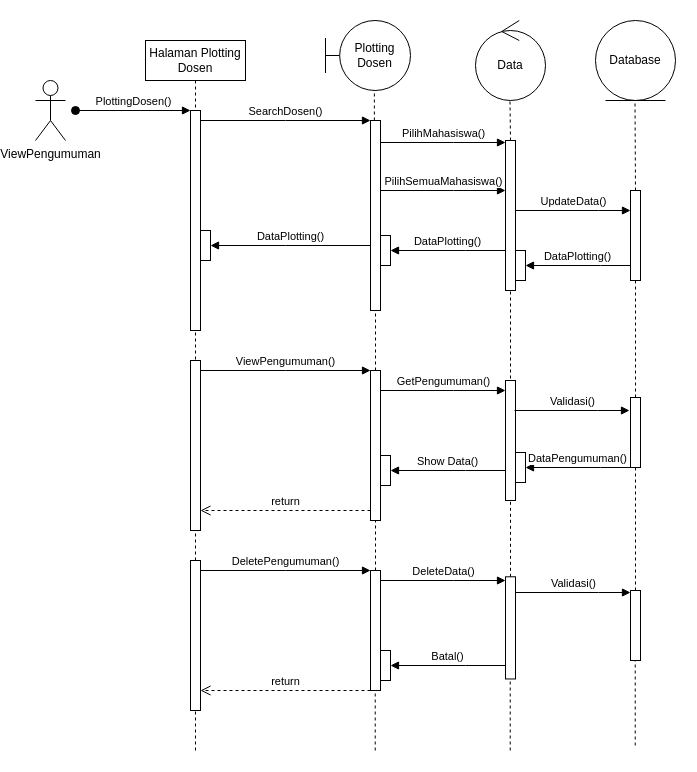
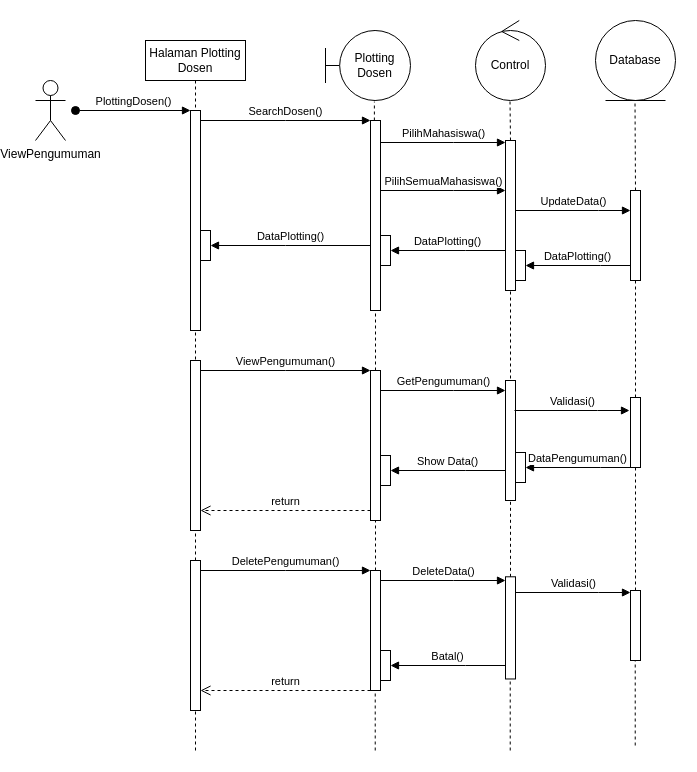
  <mxCell id="0" />
  <mxCell id="1" parent="0" />
  <mxCell id="2" value="Halaman Plotting Dosen" style="shape=umlLifeline;perimeter=lifelinePerimeter;whiteSpace=wrap;html=1;container=0;dropTarget=0;collapsible=0;recursiveResize=0;outlineConnect=0;portConstraint=eastwest;newEdgeStyle={&quot;edgeStyle&quot;:&quot;elbowEdgeStyle&quot;,&quot;elbow&quot;:&quot;vertical&quot;,&quot;curved&quot;:0,&quot;rounded&quot;:0};" parent="1" vertex="1"><mxGeometry x="130" y="40" width="100" height="370" as="geometry" /></mxCell>
  <mxCell id="3" value="" style="html=1;points=[];perimeter=orthogonalPerimeter;outlineConnect=0;targetShapes=umlLifeline;portConstraint=eastwest;newEdgeStyle={&quot;edgeStyle&quot;:&quot;elbowEdgeStyle&quot;,&quot;elbow&quot;:&quot;vertical&quot;,&quot;curved&quot;:0,&quot;rounded&quot;:0};" parent="2" vertex="1"><mxGeometry x="45" y="70" width="10" height="220" as="geometry" /></mxCell>
  <mxCell id="4" value="PlottingDosen()" style="html=1;verticalAlign=bottom;startArrow=oval;endArrow=block;startSize=8;edgeStyle=elbowEdgeStyle;elbow=vertical;curved=0;rounded=0;" parent="2" target="3" edge="1"><mxGeometry relative="1" as="geometry"><mxPoint x="-70" y="70" as="sourcePoint" /></mxGeometry></mxCell>
  <mxCell id="5" value="" style="html=1;points=[[0,0,0,0,5],[0,1,0,0,-5],[1,0,0,0,5],[1,1,0,0,-5]];perimeter=orthogonalPerimeter;outlineConnect=0;targetShapes=umlLifeline;portConstraint=eastwest;newEdgeStyle={&quot;curved&quot;:0,&quot;rounded&quot;:0};" vertex="1" parent="2"><mxGeometry x="55" y="190" width="10" height="30" as="geometry" /></mxCell>
  <mxCell id="6" value="SearchDosen()" style="html=1;verticalAlign=bottom;endArrow=block;edgeStyle=elbowEdgeStyle;elbow=vertical;curved=0;rounded=0;" parent="1" source="3" target="43" edge="1"><mxGeometry relative="1" as="geometry"><mxPoint x="285" y="130" as="sourcePoint" /><Array as="points"><mxPoint x="270" y="120" /></Array></mxGeometry></mxCell>
  <mxCell id="7" value="ViewPengumuman" style="shape=umlActor;verticalLabelPosition=bottom;verticalAlign=top;html=1;outlineConnect=0;" parent="1" vertex="1"><mxGeometry x="20" y="80" width="30" height="60" as="geometry" /></mxCell>
  <mxCell id="8" value="" style="group" parent="1" vertex="1" connectable="0"><mxGeometry x="460" y="20" width="70" height="370" as="geometry" /></mxCell>
- <mxCell id="9" value="Data" style="ellipse;shape=umlControl;whiteSpace=wrap;html=1;" parent="8" vertex="1"><mxGeometry width="70" height="80" as="geometry" /></mxCell>
+ <mxCell id="9" value="Control" style="ellipse;shape=umlControl;whiteSpace=wrap;html=1;" parent="8" vertex="1"><mxGeometry width="70" height="80" as="geometry" /></mxCell>
  <mxCell id="10" value="" style="group" parent="8" vertex="1" connectable="0"><mxGeometry x="30" y="80" width="10" height="290" as="geometry" /></mxCell>
  <mxCell id="11" value="" style="group" parent="10" vertex="1" connectable="0"><mxGeometry y="40" width="10" height="250" as="geometry" /></mxCell>
  <mxCell id="12" value="" style="html=1;points=[[0,0,0,0,5],[0,1,0,0,-5],[1,0,0,0,5],[1,1,0,0,-5]];perimeter=orthogonalPerimeter;outlineConnect=0;targetShapes=umlLifeline;portConstraint=eastwest;newEdgeStyle={&quot;curved&quot;:0,&quot;rounded&quot;:0};" parent="11" vertex="1"><mxGeometry width="10" height="150" as="geometry" /></mxCell>
  <mxCell id="13" value="" style="endArrow=none;dashed=1;html=1;rounded=0;" parent="11" target="12" edge="1"><mxGeometry width="50" height="50" relative="1" as="geometry"><mxPoint x="5" y="250" as="sourcePoint" /><mxPoint x="4.5" y="210" as="targetPoint" /></mxGeometry></mxCell>
  <mxCell id="14" value="" style="endArrow=none;dashed=1;html=1;rounded=0;" parent="10" edge="1"><mxGeometry width="50" height="50" relative="1" as="geometry"><mxPoint x="5" y="40" as="sourcePoint" /><mxPoint x="4.5" as="targetPoint" /></mxGeometry></mxCell>
  <mxCell id="15" value="PilihMahasiswa()" style="html=1;verticalAlign=bottom;endArrow=block;edgeStyle=elbowEdgeStyle;elbow=vertical;curved=0;rounded=0;" parent="1" edge="1"><mxGeometry relative="1" as="geometry"><mxPoint x="365" y="142" as="sourcePoint" /><Array as="points"><mxPoint x="438" y="142" /></Array><mxPoint x="490" y="142" as="targetPoint" /></mxGeometry></mxCell>
  <mxCell id="16" value="UpdateData()" style="html=1;verticalAlign=bottom;endArrow=block;edgeStyle=elbowEdgeStyle;elbow=vertical;curved=0;rounded=0;" parent="1" source="12" target="30" edge="1"><mxGeometry relative="1" as="geometry"><mxPoint x="530" y="210" as="sourcePoint" /><Array as="points"><mxPoint x="583" y="210" /></Array><mxPoint x="630" y="210" as="targetPoint" /></mxGeometry></mxCell>
  <mxCell id="17" value="Database" style="ellipse;shape=umlEntity;whiteSpace=wrap;html=1;" parent="1" vertex="1"><mxGeometry x="580" y="20" width="80" height="80" as="geometry" /></mxCell>
  <mxCell id="18" value="" style="endArrow=none;dashed=1;html=1;rounded=0;" parent="1" edge="1"><mxGeometry width="50" height="50" relative="1" as="geometry"><mxPoint x="620" y="190" as="sourcePoint" /><mxPoint x="619.5" y="100" as="targetPoint" /></mxGeometry></mxCell>
  <mxCell id="19" value="DataPlotting()" style="html=1;verticalAlign=bottom;endArrow=block;edgeStyle=elbowEdgeStyle;elbow=horizontal;curved=0;rounded=0;" parent="1" target="44" edge="1"><mxGeometry relative="1" as="geometry"><mxPoint x="490" y="250" as="sourcePoint" /><Array as="points"><mxPoint x="450" y="250" /></Array><mxPoint x="399.929" y="250" as="targetPoint" /></mxGeometry></mxCell>
  <mxCell id="20" value="" style="html=1;points=[];perimeter=orthogonalPerimeter;outlineConnect=0;targetShapes=umlLifeline;portConstraint=eastwest;newEdgeStyle={&quot;edgeStyle&quot;:&quot;elbowEdgeStyle&quot;,&quot;elbow&quot;:&quot;vertical&quot;,&quot;curved&quot;:0,&quot;rounded&quot;:0};" parent="1" vertex="1"><mxGeometry x="175" y="360" width="10" height="170" as="geometry" /></mxCell>
  <mxCell id="21" value="ViewPengumuman()" style="html=1;verticalAlign=bottom;endArrow=block;edgeStyle=elbowEdgeStyle;elbow=vertical;curved=0;rounded=0;" parent="1" edge="1"><mxGeometry relative="1" as="geometry"><mxPoint x="185" y="370" as="sourcePoint" /><Array as="points"><mxPoint x="270" y="370" /></Array><mxPoint x="355" y="370" as="targetPoint" /></mxGeometry></mxCell>
  <mxCell id="22" value="" style="html=1;points=[];perimeter=orthogonalPerimeter;outlineConnect=0;targetShapes=umlLifeline;portConstraint=eastwest;newEdgeStyle={&quot;edgeStyle&quot;:&quot;elbowEdgeStyle&quot;,&quot;elbow&quot;:&quot;vertical&quot;,&quot;curved&quot;:0,&quot;rounded&quot;:0};" parent="1" vertex="1"><mxGeometry x="355" y="370" width="10" height="150" as="geometry" /></mxCell>
  <mxCell id="23" value="" style="group" parent="1" vertex="1" connectable="0"><mxGeometry x="490" y="380" width="10" height="370" as="geometry" /></mxCell>
  <mxCell id="24" value="" style="html=1;points=[[0,0,0,0,5],[0,1,0,0,-5],[1,0,0,0,5],[1,1,0,0,-5]];perimeter=orthogonalPerimeter;outlineConnect=0;targetShapes=umlLifeline;portConstraint=eastwest;newEdgeStyle={&quot;curved&quot;:0,&quot;rounded&quot;:0};" parent="23" vertex="1"><mxGeometry width="10" height="120" as="geometry" /></mxCell>
  <mxCell id="25" value="" style="group" parent="23" vertex="1" connectable="0"><mxGeometry y="135" width="10" height="235" as="geometry" /></mxCell>
  <mxCell id="26" value="" style="html=1;points=[];perimeter=orthogonalPerimeter;outlineConnect=0;targetShapes=umlLifeline;portConstraint=eastwest;newEdgeStyle={&quot;edgeStyle&quot;:&quot;elbowEdgeStyle&quot;,&quot;elbow&quot;:&quot;vertical&quot;,&quot;curved&quot;:0,&quot;rounded&quot;:0};" parent="25" vertex="1"><mxGeometry y="61.304" width="10" height="102.174" as="geometry" /></mxCell>
  <mxCell id="27" value="" style="endArrow=none;dashed=1;html=1;rounded=0;" parent="25" target="26" edge="1"><mxGeometry width="50" height="50" relative="1" as="geometry"><mxPoint x="4.73" y="235.0" as="sourcePoint" /><mxPoint x="4.73" y="204.348" as="targetPoint" /></mxGeometry></mxCell>
  <mxCell id="28" value="" style="endArrow=none;dashed=1;html=1;rounded=0;" parent="23" source="26" target="24" edge="1"><mxGeometry width="50" height="50" relative="1" as="geometry"><mxPoint x="4.78" y="185" as="sourcePoint" /><mxPoint x="5" y="135" as="targetPoint" /></mxGeometry></mxCell>
  <mxCell id="29" value="" style="endArrow=none;dashed=1;html=1;rounded=0;" parent="1" source="31" target="30" edge="1"><mxGeometry width="50" height="50" relative="1" as="geometry"><mxPoint x="620" y="390" as="sourcePoint" /><mxPoint x="619.5" y="350" as="targetPoint" /></mxGeometry></mxCell>
  <mxCell id="30" value="" style="html=1;points=[[0,0,0,0,5],[0,1,0,0,-5],[1,0,0,0,5],[1,1,0,0,-5]];perimeter=orthogonalPerimeter;outlineConnect=0;targetShapes=umlLifeline;portConstraint=eastwest;newEdgeStyle={&quot;curved&quot;:0,&quot;rounded&quot;:0};" parent="1" vertex="1"><mxGeometry x="615" y="190" width="10" height="90" as="geometry" /></mxCell>
  <mxCell id="31" value="" style="html=1;points=[[0,0,0,0,5],[0,1,0,0,-5],[1,0,0,0,5],[1,1,0,0,-5]];perimeter=orthogonalPerimeter;outlineConnect=0;targetShapes=umlLifeline;portConstraint=eastwest;newEdgeStyle={&quot;curved&quot;:0,&quot;rounded&quot;:0};" parent="1" vertex="1"><mxGeometry x="615" y="397" width="10" height="70" as="geometry" /></mxCell>
  <mxCell id="32" value="" style="html=1;points=[];perimeter=orthogonalPerimeter;outlineConnect=0;targetShapes=umlLifeline;portConstraint=eastwest;newEdgeStyle={&quot;edgeStyle&quot;:&quot;elbowEdgeStyle&quot;,&quot;elbow&quot;:&quot;vertical&quot;,&quot;curved&quot;:0,&quot;rounded&quot;:0};" parent="1" vertex="1"><mxGeometry x="175" y="560" width="10" height="150" as="geometry" /></mxCell>
  <mxCell id="33" value="" style="endArrow=none;dashed=1;html=1;rounded=0;" parent="1" source="32" target="20" edge="1"><mxGeometry width="50" height="50" relative="1" as="geometry"><mxPoint x="179.78" y="560" as="sourcePoint" /><mxPoint x="179.78" y="530" as="targetPoint" /></mxGeometry></mxCell>
  <mxCell id="34" value="DeletePengumuman()" style="html=1;verticalAlign=bottom;endArrow=block;edgeStyle=elbowEdgeStyle;elbow=vertical;curved=0;rounded=0;" parent="1" edge="1"><mxGeometry relative="1" as="geometry"><mxPoint x="185" y="570" as="sourcePoint" /><Array as="points"><mxPoint x="270" y="570" /></Array><mxPoint x="355" y="570" as="targetPoint" /></mxGeometry></mxCell>
  <mxCell id="35" value="" style="endArrow=none;dashed=1;html=1;rounded=0;" parent="1" target="32" edge="1"><mxGeometry width="50" height="50" relative="1" as="geometry"><mxPoint x="180" y="750" as="sourcePoint" /><mxPoint x="179.73" y="710" as="targetPoint" /></mxGeometry></mxCell>
  <mxCell id="36" value="" style="html=1;points=[];perimeter=orthogonalPerimeter;outlineConnect=0;targetShapes=umlLifeline;portConstraint=eastwest;newEdgeStyle={&quot;edgeStyle&quot;:&quot;elbowEdgeStyle&quot;,&quot;elbow&quot;:&quot;vertical&quot;,&quot;curved&quot;:0,&quot;rounded&quot;:0};" parent="1" vertex="1"><mxGeometry x="355" y="570" width="10" height="120" as="geometry" /></mxCell>
  <mxCell id="37" value="" style="endArrow=none;dashed=1;html=1;rounded=0;" parent="1" source="36" target="22" edge="1"><mxGeometry width="50" height="50" relative="1" as="geometry"><mxPoint x="359.78" y="570" as="sourcePoint" /><mxPoint x="360" y="540" as="targetPoint" /></mxGeometry></mxCell>
  <mxCell id="38" value="" style="endArrow=none;dashed=1;html=1;rounded=0;" parent="1" target="36" edge="1"><mxGeometry width="50" height="50" relative="1" as="geometry"><mxPoint x="359.73" y="750" as="sourcePoint" /><mxPoint x="359.73" y="720" as="targetPoint" /></mxGeometry></mxCell>
  <mxCell id="39" value="" style="html=1;points=[];perimeter=orthogonalPerimeter;outlineConnect=0;targetShapes=umlLifeline;portConstraint=eastwest;newEdgeStyle={&quot;edgeStyle&quot;:&quot;elbowEdgeStyle&quot;,&quot;elbow&quot;:&quot;vertical&quot;,&quot;curved&quot;:0,&quot;rounded&quot;:0};" parent="1" vertex="1"><mxGeometry x="615" y="590" width="10" height="70" as="geometry" /></mxCell>
  <mxCell id="40" value="" style="endArrow=none;dashed=1;html=1;rounded=0;" parent="1" source="39" target="31" edge="1"><mxGeometry width="50" height="50" relative="1" as="geometry"><mxPoint x="619.78" y="565" as="sourcePoint" /><mxPoint x="620" y="515" as="targetPoint" /></mxGeometry></mxCell>
  <mxCell id="41" value="" style="endArrow=none;dashed=1;html=1;rounded=0;" parent="1" target="39" edge="1"><mxGeometry width="50" height="50" relative="1" as="geometry"><mxPoint x="619.73" y="745" as="sourcePoint" /><mxPoint x="619.73" y="715" as="targetPoint" /></mxGeometry></mxCell>
- <mxCell id="42" value="Plotting Dosen" style="shape=umlBoundary;whiteSpace=wrap;html=1;" parent="1" vertex="1"><mxGeometry x="310" y="20" width="85" height="70" as="geometry" /></mxCell>
+ <mxCell id="42" value="Plotting Dosen" style="shape=umlBoundary;whiteSpace=wrap;html=1;" parent="1" vertex="1"><mxGeometry x="310" y="30" width="85" height="70" as="geometry" /></mxCell>
  <mxCell id="43" value="" style="html=1;points=[];perimeter=orthogonalPerimeter;outlineConnect=0;targetShapes=umlLifeline;portConstraint=eastwest;newEdgeStyle={&quot;edgeStyle&quot;:&quot;elbowEdgeStyle&quot;,&quot;elbow&quot;:&quot;vertical&quot;,&quot;curved&quot;:0,&quot;rounded&quot;:0};" parent="1" vertex="1"><mxGeometry x="355" y="120" width="10" height="190" as="geometry" /></mxCell>
  <mxCell id="44" value="" style="html=1;points=[[0,0,0,0,5],[0,1,0,0,-5],[1,0,0,0,5],[1,1,0,0,-5]];perimeter=orthogonalPerimeter;outlineConnect=0;targetShapes=umlLifeline;portConstraint=eastwest;newEdgeStyle={&quot;curved&quot;:0,&quot;rounded&quot;:0};" parent="1" vertex="1"><mxGeometry x="365" y="235" width="10" height="30" as="geometry" /></mxCell>
  <mxCell id="45" value="" style="endArrow=none;dashed=1;html=1;rounded=0;" parent="1" source="22" target="43" edge="1"><mxGeometry width="50" height="50" relative="1" as="geometry"><mxPoint x="359.58" y="350" as="sourcePoint" /><mxPoint x="359.58" y="320" as="targetPoint" /></mxGeometry></mxCell>
  <mxCell id="46" value="" style="endArrow=none;dashed=1;html=1;rounded=0;entryX=0.575;entryY=1.016;entryDx=0;entryDy=0;entryPerimeter=0;" parent="1" source="43" target="42" edge="1"><mxGeometry width="50" height="50" relative="1" as="geometry"><mxPoint x="359.58" y="110" as="sourcePoint" /><mxPoint x="360" y="110" as="targetPoint" /></mxGeometry></mxCell>
  <mxCell id="47" value="Show Data()" style="html=1;verticalAlign=bottom;endArrow=block;edgeStyle=elbowEdgeStyle;elbow=horizontal;curved=0;rounded=0;" parent="1" target="48" edge="1"><mxGeometry relative="1" as="geometry"><mxPoint x="490" y="470" as="sourcePoint" /><Array as="points"><mxPoint x="450" y="470" /></Array><mxPoint x="399.929" y="470" as="targetPoint" /></mxGeometry></mxCell>
  <mxCell id="48" value="" style="html=1;points=[[0,0,0,0,5],[0,1,0,0,-5],[1,0,0,0,5],[1,1,0,0,-5]];perimeter=orthogonalPerimeter;outlineConnect=0;targetShapes=umlLifeline;portConstraint=eastwest;newEdgeStyle={&quot;curved&quot;:0,&quot;rounded&quot;:0};" parent="1" vertex="1"><mxGeometry x="365" y="455" width="10" height="30" as="geometry" /></mxCell>
  <mxCell id="49" value="Batal()" style="html=1;verticalAlign=bottom;endArrow=block;edgeStyle=elbowEdgeStyle;elbow=vertical;curved=0;rounded=0;" parent="1" target="50" edge="1"><mxGeometry relative="1" as="geometry"><mxPoint x="490" y="665" as="sourcePoint" /><Array as="points"><mxPoint x="450" y="665" /></Array><mxPoint x="399.929" y="665" as="targetPoint" /></mxGeometry></mxCell>
  <mxCell id="50" value="" style="html=1;points=[[0,0,0,0,5],[0,1,0,0,-5],[1,0,0,0,5],[1,1,0,0,-5]];perimeter=orthogonalPerimeter;outlineConnect=0;targetShapes=umlLifeline;portConstraint=eastwest;newEdgeStyle={&quot;curved&quot;:0,&quot;rounded&quot;:0};" parent="1" vertex="1"><mxGeometry x="365" y="650" width="10" height="30" as="geometry" /></mxCell>
  <mxCell id="51" value="DataPengumuman()" style="html=1;verticalAlign=bottom;endArrow=block;edgeStyle=elbowEdgeStyle;elbow=vertical;curved=0;rounded=0;" parent="1" target="52" edge="1"><mxGeometry relative="1" as="geometry"><mxPoint x="615" y="467" as="sourcePoint" /><Array as="points"><mxPoint x="585" y="467" /></Array><mxPoint x="534.929" y="467" as="targetPoint" /></mxGeometry></mxCell>
  <mxCell id="52" value="" style="html=1;points=[[0,0,0,0,5],[0,1,0,0,-5],[1,0,0,0,5],[1,1,0,0,-5]];perimeter=orthogonalPerimeter;outlineConnect=0;targetShapes=umlLifeline;portConstraint=eastwest;newEdgeStyle={&quot;curved&quot;:0,&quot;rounded&quot;:0};" parent="1" vertex="1"><mxGeometry x="500" y="452" width="10" height="30" as="geometry" /></mxCell>
  <mxCell id="53" value="return" style="html=1;verticalAlign=bottom;endArrow=open;dashed=1;endSize=8;edgeStyle=elbowEdgeStyle;elbow=vertical;curved=0;rounded=0;" parent="1" edge="1"><mxGeometry relative="1" as="geometry"><mxPoint x="185" y="510" as="targetPoint" /><Array as="points"><mxPoint x="280" y="510" /></Array><mxPoint x="355" y="510" as="sourcePoint" /></mxGeometry></mxCell>
  <mxCell id="54" value="return" style="html=1;verticalAlign=bottom;endArrow=open;dashed=1;endSize=8;edgeStyle=elbowEdgeStyle;elbow=vertical;curved=0;rounded=0;" parent="1" edge="1"><mxGeometry relative="1" as="geometry"><mxPoint x="185" y="690" as="targetPoint" /><Array as="points"><mxPoint x="280" y="690" /></Array><mxPoint x="355" y="690" as="sourcePoint" /></mxGeometry></mxCell>
  <mxCell id="55" value="Validasi()" style="html=1;verticalAlign=bottom;endArrow=block;edgeStyle=elbowEdgeStyle;elbow=vertical;curved=0;rounded=0;" parent="1" edge="1"><mxGeometry relative="1" as="geometry"><mxPoint x="499" y="410" as="sourcePoint" /><Array as="points"><mxPoint x="582" y="410" /></Array><mxPoint x="614" y="410" as="targetPoint" /></mxGeometry></mxCell>
  <mxCell id="56" value="GetPengumuman()" style="html=1;verticalAlign=bottom;endArrow=block;edgeStyle=elbowEdgeStyle;elbow=vertical;curved=0;rounded=0;" parent="1" edge="1"><mxGeometry relative="1" as="geometry"><mxPoint x="365" y="390" as="sourcePoint" /><Array as="points"><mxPoint x="438" y="390" /></Array><mxPoint x="490" y="390" as="targetPoint" /></mxGeometry></mxCell>
  <mxCell id="57" value="Validasi()" style="html=1;verticalAlign=bottom;endArrow=block;edgeStyle=elbowEdgeStyle;elbow=vertical;curved=0;rounded=0;" parent="1" edge="1"><mxGeometry relative="1" as="geometry"><mxPoint x="500" y="592" as="sourcePoint" /><Array as="points"><mxPoint x="583" y="592" /></Array><mxPoint x="615" y="592" as="targetPoint" /></mxGeometry></mxCell>
  <mxCell id="58" value="DeleteData()" style="html=1;verticalAlign=bottom;endArrow=block;edgeStyle=elbowEdgeStyle;elbow=horizontal;curved=0;rounded=0;" parent="1" edge="1"><mxGeometry relative="1" as="geometry"><mxPoint x="365" y="580" as="sourcePoint" /><Array as="points"><mxPoint x="438" y="580" /></Array><mxPoint x="490" y="580" as="targetPoint" /></mxGeometry></mxCell>
  <mxCell id="59" value="PilihSemuaMahasiswa()" style="html=1;verticalAlign=bottom;endArrow=block;edgeStyle=elbowEdgeStyle;elbow=vertical;curved=0;rounded=0;" edge="1" parent="1"><mxGeometry relative="1" as="geometry"><mxPoint x="365" y="190" as="sourcePoint" /><Array as="points"><mxPoint x="438" y="190" /></Array><mxPoint x="490" y="190" as="targetPoint" /></mxGeometry></mxCell>
  <mxCell id="60" value="DataPlotting()" style="html=1;verticalAlign=bottom;endArrow=block;edgeStyle=elbowEdgeStyle;elbow=vertical;curved=0;rounded=0;" edge="1" target="61" parent="1"><mxGeometry relative="1" as="geometry"><mxPoint x="615" y="265" as="sourcePoint" /><Array as="points"><mxPoint x="585" y="265" /></Array><mxPoint x="534.929" y="265" as="targetPoint" /></mxGeometry></mxCell>
  <mxCell id="61" value="" style="html=1;points=[[0,0,0,0,5],[0,1,0,0,-5],[1,0,0,0,5],[1,1,0,0,-5]];perimeter=orthogonalPerimeter;outlineConnect=0;targetShapes=umlLifeline;portConstraint=eastwest;newEdgeStyle={&quot;curved&quot;:0,&quot;rounded&quot;:0};" vertex="1" parent="1"><mxGeometry x="500" y="250" width="10" height="30" as="geometry" /></mxCell>
  <mxCell id="62" value="DataPlotting()" style="html=1;verticalAlign=bottom;endArrow=block;edgeStyle=elbowEdgeStyle;elbow=vertical;curved=0;rounded=0;" edge="1" target="5" parent="1" source="43"><mxGeometry relative="1" as="geometry"><mxPoint x="310" y="245" as="sourcePoint" /><Array as="points"><mxPoint x="270" y="245" /></Array><mxPoint x="219.929" y="245" as="targetPoint" /></mxGeometry></mxCell>
